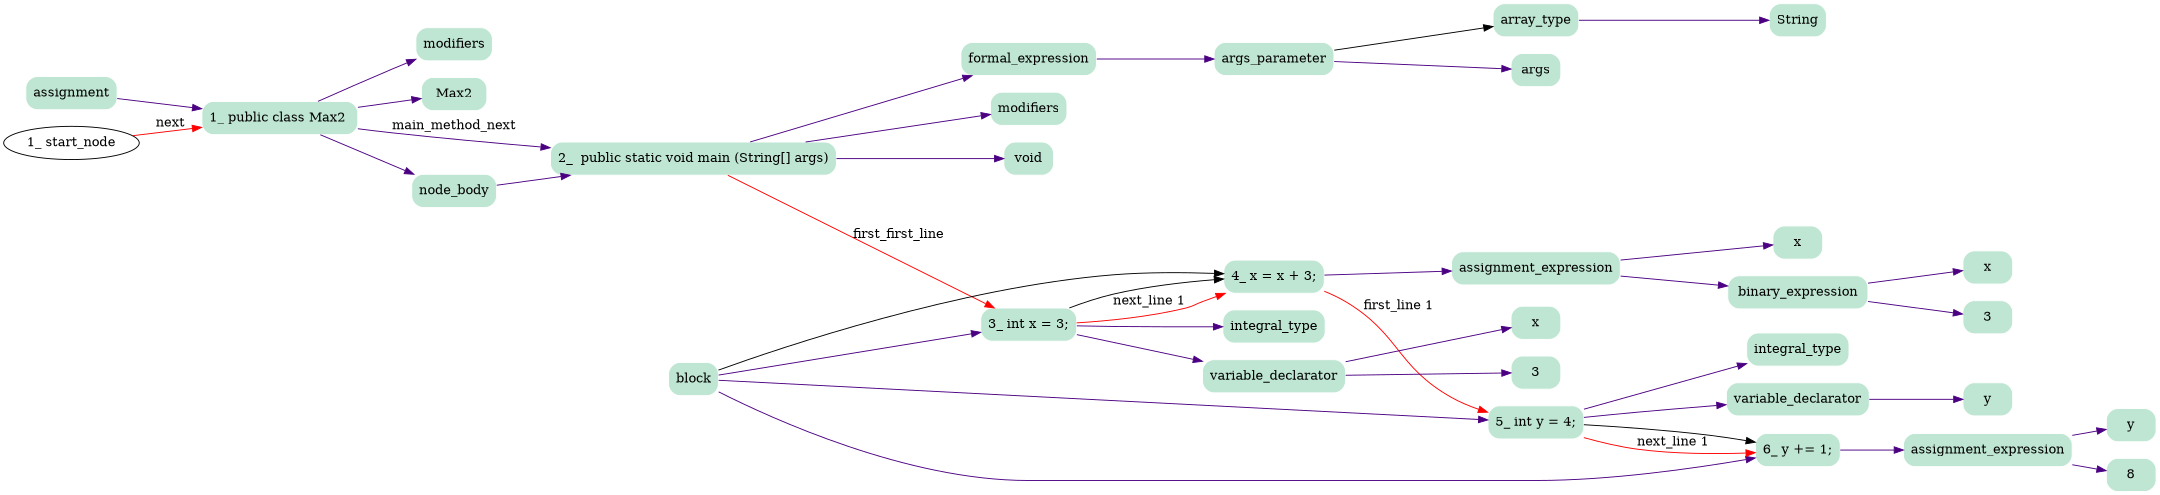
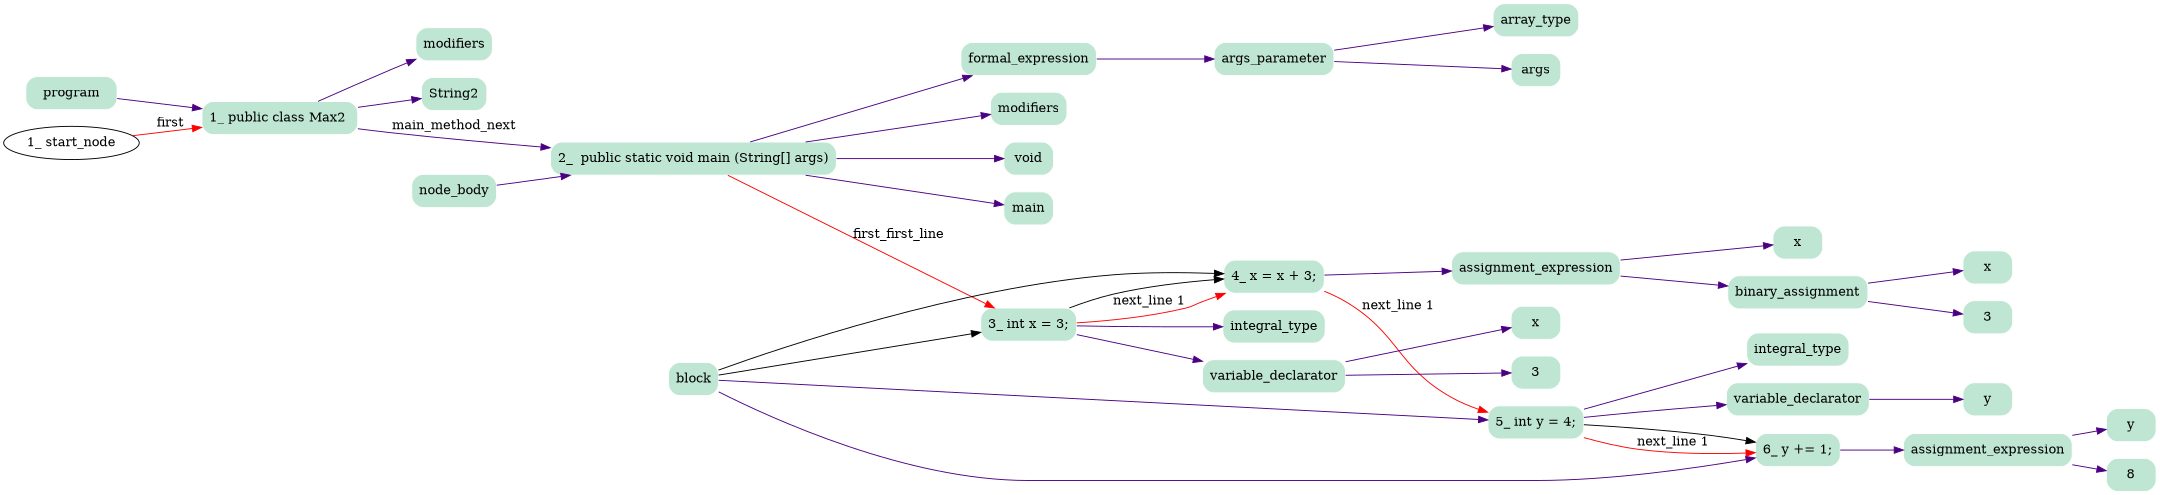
  digraph {
    rankdir=LR
    node [color=white fillcolor="#BFE6D3" node_type=identifier shape=box style="rounded, filled"]
    edge [color=indigo edge_type=AST_edge shape=vee]
-   n1 [label=assignment node_type=program]
+   n1 [label=program node_type=program]
    n2 [label="1_\ public\ class\ Max2\ " node_type=class_declaration type_label=class_declaration]
    n3 [label=modifiers node_type=modifiers]
-   n4 [label=Max2]
+   n4 [label=String2]
    n5 [label=node_body node_type=class_body]
    n6 [label="2_\ \ public\ static\ void\ main\ \(String\[\]\ args\)" node_type=method_declaration type_label=method_declaration]
    n7 [label=modifiers node_type=modifiers]
    n8 [label=void node_type=void_type]
+   n9 [label=main]
    n10 [label=formal_expression node_type=formal_parameters]
    n11 [label="3_\ int\ x\ =\ 3;" node_type=local_variable_declaration type_label=expression_statement]
    n12 [label=args_parameter node_type=formal_parameter]
    n13 [label=block node_type=block]
    n14 [label="4_\ x\ =\ x\ \+\ 3;" node_type=expression_statement type_label=expression_statement]
    n15 [label="5_\ int\ y\ =\ 4;" node_type=local_variable_declaration type_label=expression_statement]
    n16 [label="6_\ y\ \+=\ 1;" node_type=expression_statement type_label=expression_statement]
    n17 [label=integral_type node_type=integral_type]
    n18 [label=variable_declarator node_type=variable_declarator]
    n19 [label=array_type node_type=array_type]
    n20 [label=args]
-   n21 [label=String node_type=type_identifier]
    n22 [label=assignment_expression node_type=assignment_expression]
    n23 [label=integral_type node_type=integral_type]
    n24 [label=variable_declarator node_type=variable_declarator]
    n25 [label=assignment_expression node_type=assignment_expression]
    n26 [label=x]
    n27 [label=3 node_type=decimal_integer_literal]
    n28 [label=x]
-   n29 [label=binary_expression node_type=binary_expression]
+   n29 [label=binary_assignment node_type=binary_expression]
    n30 [label=x]
    n31 [label=3 node_type=decimal_integer_literal]
    n32 [label=y]
    n33 [label=y]
    n34 [label=8 node_type=decimal_integer_literal]
    n35 [label="1_\ start_node" type_label=start color="" fillcolor="" node_type="" shape="" style=""]
    n1 -> n2
    n2 -> n3
    n2 -> n4
-   n2 -> n5
    n2 -> n6 [controlflow_type=main_method_next edge_type=CFG_edge label=main_method_next shape=""]
    n5 -> n6
    n6 -> n7
    n6 -> n8
+   n6 -> n9
    n6 -> n10
    n6 -> n11 [color=red controlflow_type=first_next_line edge_type=CFG_edge label=first_first_line shape=""]
    n10 -> n12
    n11 -> n14 [color=red controlflow_type="next_line 1" edge_type=CFG_edge label="next_line 1" shape=""]
    n11 -> n14 [used_def=x color="" edge_type="" shape=""]
    n11 -> n17
    n11 -> n18
-   n12 -> n19 [color=black]
+   n12 -> n19
    n12 -> n20
-   n13 -> n11
+   n13 -> n11 [color=black]
    n13 -> n14 [color=black]
    n13 -> n15
    n13 -> n16
-   n14 -> n15 [color=red controlflow_type="next_line 1" edge_type=CFG_edge label="first_line 1" shape=""]
+   n14 -> n15 [color=red controlflow_type="next_line 1" edge_type=CFG_edge label="next_line 1" shape=""]
    n14 -> n22
    n15 -> n16 [color=red controlflow_type="next_line 1" edge_type=CFG_edge label="next_line 1" shape=""]
    n15 -> n16 [used_def=y color="" edge_type="" shape=""]
    n15 -> n23
    n15 -> n24
    n16 -> n25
    n18 -> n26
    n18 -> n27
-   n19 -> n21
    n22 -> n28
    n22 -> n29
    n24 -> n32
    n25 -> n33
    n25 -> n34
    n29 -> n30
    n29 -> n31
-   n35 -> n2 [color=red controlflow_type=next edge_type=CFG_edge label=next shape=""]
+   n35 -> n2 [color=red controlflow_type=next edge_type=CFG_edge label=first shape=""]
  }
